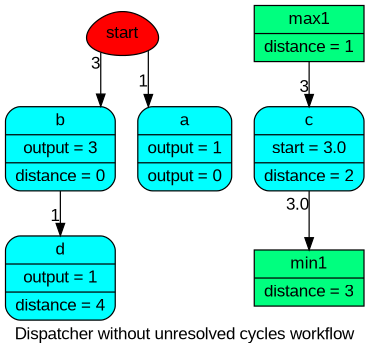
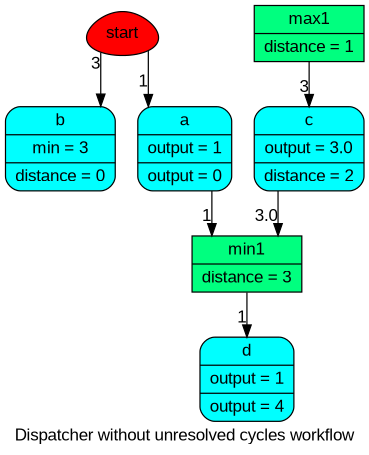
  digraph {
    fontname="Liberation Sans"
    label="Dispatcher without unresolved cycles workflow"
    splines=ortho
    node [fillcolor=cyan fontname="Liberation Sans" shape=Mrecord style=filled]
    edge [fontname="Liberation Sans" xlabel=1]
    n1 [fillcolor=red label=start shape=egg]
-   n2 [label="{ b | output = 3 | distance = 0 }"]
+   n2 [label="{ b | min = 3 | distance = 0 }"]
    n3 [label="{ a | output = 1 | output = 0 }"]
    n4 [fillcolor=springgreen label="{ min1 | distance = 3 }" shape=record]
    n5 [fillcolor=springgreen label="{ max1 | distance = 1 }" shape=record]
-   n6 [label="{ c | start = 3.0 | distance = 2 }"]
-   n7 [label="{ d | output = 1 | distance = 4 }"]
+   n6 [label="{ c | output = 3.0 | distance = 2 }"]
+   n7 [label="{ d | output = 1 | output = 4 }"]
    n1 -> n2 [xlabel=3]
    n1 -> n3
-   n2 -> n7
+   n3 -> n4
+   n4 -> n7
    n5 -> n6 [xlabel=3]
    n6 -> n4 [xlabel=3.0]
  }
